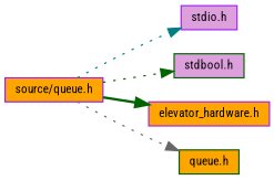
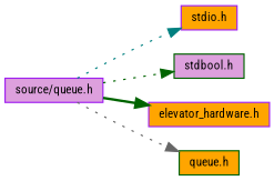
  digraph {
    fontname="Roboto Condensed"
    rankdir=LR
    node [color=purple fillcolor=orange fontname="Roboto Condensed" fontsize=10 shape=record style=filled]
    edge [color=darkgreen fontname="Roboto Condensed" fontsize=10 labelfontname=Helvetica labelfontsize=10 style=dotted]
-   n1 [fontcolor=black height=0.2 label="source/queue.h" width=0.4]
-   n2 [fillcolor=plum height=0.2 label="stdio.h" width=0.4]
+   n1 [fillcolor=plum fontcolor=black height=0.2 label="source/queue.h" width=0.4]
+   n2 [height=0.2 label="stdio.h" width=0.4]
    n3 [color=darkgreen fillcolor=plum height=0.2 label="stdbool.h" width=0.4]
    n4 [height=0.2 label="elevator_hardware.h" width=0.4]
    n5 [color=darkgreen height=0.2 label="queue.h" width=0.4]
    n1 -> n2 [color=teal]
    n1 -> n3
    n1 -> n4 [style=bold]
    n1 -> n5 [color=gray40]
  }
